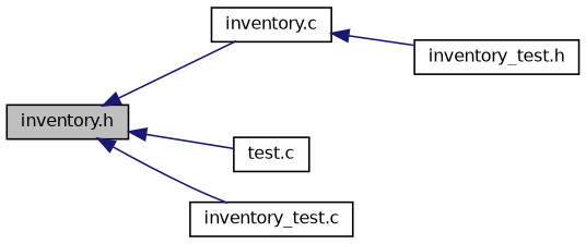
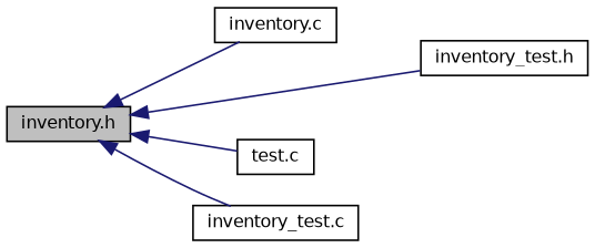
  digraph {
    rankdir=LR
    node [color=black fillcolor=white fontname=Helvetica fontsize=10 shape=record style=filled]
    edge [color=midnightblue dir=back fontname=Helvetica fontsize=10 labelfontname=Helvetica labelfontsize=10 style=solid]
    n1 [fillcolor=grey75 fontcolor=black height=0.2 label="inventory.h" width=0.4]
    n2 [height=0.2 label="inventory.c" width=0.4]
    n3 [height=0.2 label="inventory_test.h" width=0.4]
    n4 [height=0.2 label="test.c" width=0.4]
    n5 [height=0.2 label="inventory_test.c" width=0.4]
    n1 -> n2
-   n2 -> n3
+   n1 -> n3
    n1 -> n4
    n1 -> n5
  }
